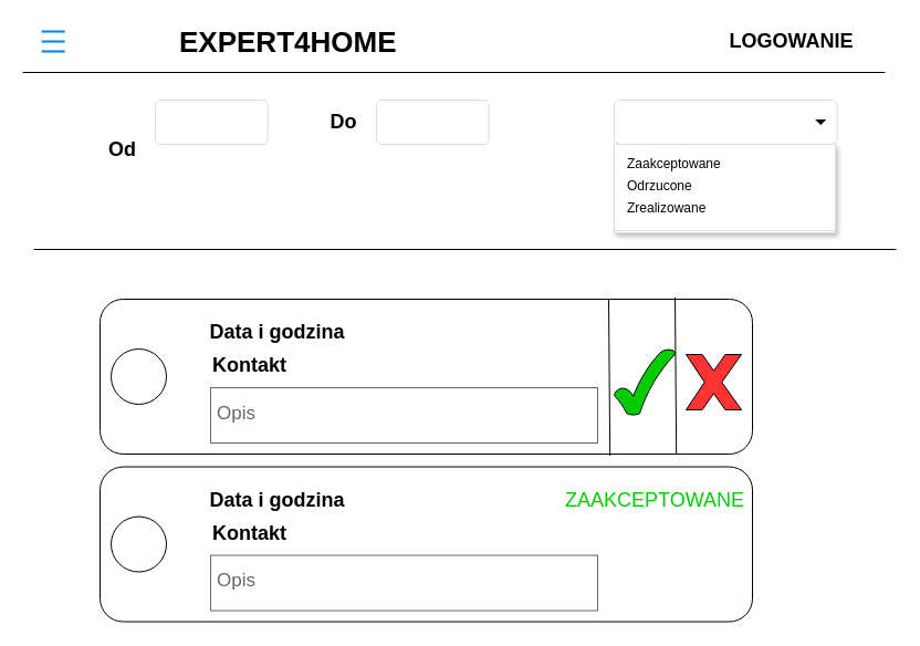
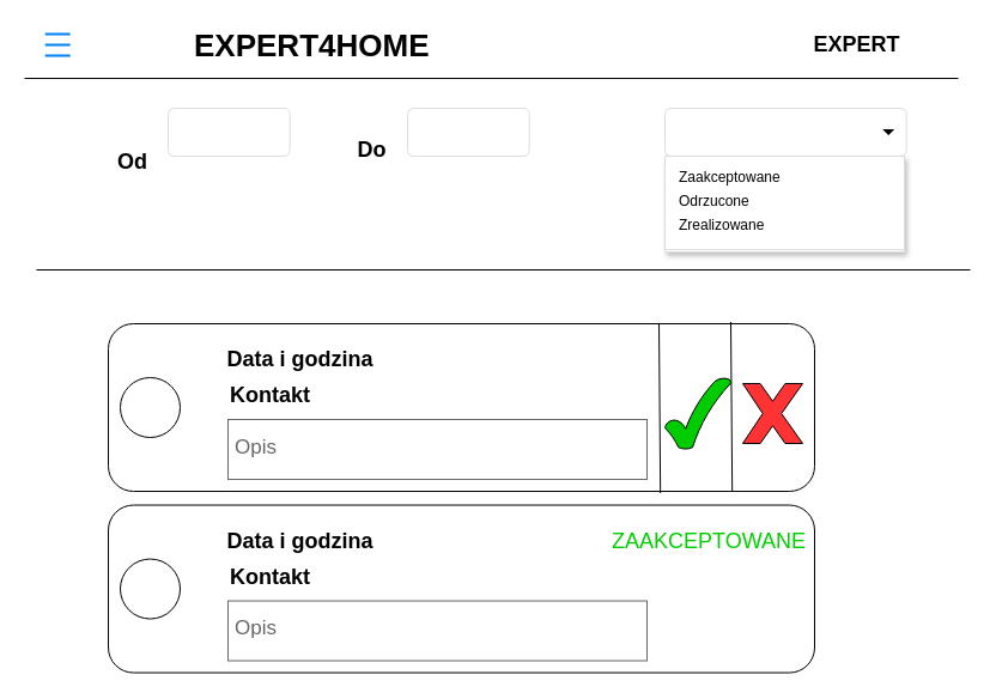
  <mxCell id="0" />
  <mxCell id="1" parent="0" />
  <mxCell id="2" value="EXPERT4HOME" style="text;spacingTop=-5;fontSize=26;fontStyle=1;" parent="1" vertex="1"><mxGeometry x="160" y="20" width="230" height="20" as="geometry" /></mxCell>
  <mxCell id="3" value="" style="line;strokeWidth=1" parent="1" vertex="1"><mxGeometry x="20" y="60" width="780" height="10" as="geometry" /></mxCell>
- <mxCell id="4" value="LOGOWANIE" style="text;html=1;align=center;verticalAlign=middle;resizable=0;points=[];autosize=1;fontStyle=1;fontSize=18;" parent="1" vertex="1"><mxGeometry x="650" y="22" width="130" height="30" as="geometry" /></mxCell>
+ <mxCell id="4" value="EXPERT" style="text;html=1;align=center;verticalAlign=middle;resizable=0;points=[];autosize=1;fontStyle=1;fontSize=18;" parent="1" vertex="1"><mxGeometry x="650" y="22" width="130" height="30" as="geometry" /></mxCell>
  <mxCell id="5" value="" style="html=1;verticalLabelPosition=bottom;align=center;labelBackgroundColor=#ffffff;verticalAlign=top;strokeWidth=2;strokeColor=#0080F0;shadow=0;dashed=0;shape=mxgraph.ios7.icons.most_viewed;pointerEvents=1;fontFamily=Times New Roman;fontSize=18;" parent="1" vertex="1"><mxGeometry x="30" y="25.6" width="28.2" height="22.8" as="geometry" /></mxCell>
  <mxCell id="6" value="" style="html=1;shadow=0;dashed=0;shape=mxgraph.bootstrap.rrect;rSize=5;strokeColor=#dddddd;spacingRight=10;fontSize=16;fillColor=#FFFFFF;align=left;spacingLeft=10;whiteSpace=wrap;" parent="1" vertex="1"><mxGeometry x="555" y="90" width="201.67" height="40" as="geometry" /></mxCell>
  <mxCell id="7" value="" style="shape=triangle;direction=south;fillColor=#000000;strokeColor=none;perimeter=none;" parent="6" vertex="1"><mxGeometry x="1" y="0.5" width="10" height="5" relative="1" as="geometry"><mxPoint x="-20" y="-2.5" as="offset" /></mxGeometry></mxCell>
  <mxCell id="8" value="" style="html=1;shadow=0;dashed=0;shape=mxgraph.bootstrap.rect;fillColor=#ffffff;strokeColor=#dddddd;shadow=1;fontFamily=Times New Roman;fontSize=18;" parent="1" vertex="1"><mxGeometry x="555" y="130" width="200" height="80" as="geometry" /></mxCell>
  <mxCell id="9" value="Zaakceptowane" style="html=1;shadow=0;dashed=0;shape=mxgraph.bootstrap.rect;strokeColor=none;spacingLeft=10;align=left;fillColor=none;whiteSpace=wrap;resizeWidth=1;" parent="8" vertex="1"><mxGeometry width="200" height="20" relative="1" as="geometry"><mxPoint y="8" as="offset" /></mxGeometry></mxCell>
  <mxCell id="10" value="Odrzucone" style="html=1;shadow=0;dashed=0;shape=mxgraph.bootstrap.rect;strokeColor=none;spacingLeft=10;align=left;fillColor=none;whiteSpace=wrap;resizeWidth=1;" parent="8" vertex="1"><mxGeometry width="200" height="20" relative="1" as="geometry"><mxPoint y="28" as="offset" /></mxGeometry></mxCell>
  <mxCell id="11" value="&lt;font color=&quot;#000000&quot;&gt;Zrealizowane&lt;/font&gt;" style="html=1;shadow=0;dashed=0;shape=mxgraph.bootstrap.rect;strokeColor=none;spacingLeft=10;align=left;fillColor=none;fontColor=#dddddd;whiteSpace=wrap;resizeWidth=1;" parent="8" vertex="1"><mxGeometry width="200" height="20" relative="1" as="geometry"><mxPoint y="48" as="offset" /></mxGeometry></mxCell>
  <mxCell id="12" value="" style="shape=line;strokeColor=#dddddd;perimeter=none;resizeWidth=1;" parent="8" vertex="1"><mxGeometry width="200" height="20" relative="1" as="geometry"><mxPoint y="68" as="offset" /></mxGeometry></mxCell>
  <mxCell id="13" value="" style="rounded=1;whiteSpace=wrap;html=1;fontSize=18;" parent="1" vertex="1"><mxGeometry x="90" y="270" width="590" height="140" as="geometry" /></mxCell>
  <mxCell id="14" value="Opis" style="strokeWidth=1;shadow=0;dashed=0;align=center;html=1;shape=mxgraph.mockup.text.textBox;fontColor=#666666;align=left;fontSize=17;spacingLeft=4;spacingTop=-3;strokeColor=#666666;mainText=" parent="1" vertex="1"><mxGeometry x="190" y="350" width="350" height="50" as="geometry" /></mxCell>
  <mxCell id="15" value="" style="html=1;shadow=0;dashed=0;shape=mxgraph.bootstrap.rrect;rSize=5;strokeColor=#dddddd;spacingRight=10;fontSize=16;fillColor=#FFFFFF;align=left;spacingLeft=10;whiteSpace=wrap;" vertex="1" parent="1"><mxGeometry x="340" y="90" width="101.67" height="40" as="geometry" /></mxCell>
  <mxCell id="16" value="" style="html=1;shadow=0;dashed=0;shape=mxgraph.bootstrap.rrect;rSize=5;strokeColor=#dddddd;spacingRight=10;fontSize=16;fillColor=#FFFFFF;align=left;spacingLeft=10;whiteSpace=wrap;" vertex="1" parent="1"><mxGeometry x="140" y="90" width="101.67" height="40" as="geometry" /></mxCell>
  <mxCell id="17" value="Od" style="text;html=1;align=center;verticalAlign=middle;resizable=0;points=[];autosize=1;fontStyle=1;fontSize=18;" vertex="1" parent="1"><mxGeometry x="90" y="120" width="40" height="30" as="geometry" /></mxCell>
- <mxCell id="18" value="Do" style="text;html=1;align=center;verticalAlign=middle;resizable=0;points=[];autosize=1;fontStyle=1;fontSize=18;" vertex="1" parent="1"><mxGeometry x="290" y="95" width="40" height="30" as="geometry" /></mxCell>
+ <mxCell id="18" value="Do" style="text;html=1;align=center;verticalAlign=middle;resizable=0;points=[];autosize=1;fontStyle=1;fontSize=18;" vertex="1" parent="1"><mxGeometry x="290" y="110" width="40" height="30" as="geometry" /></mxCell>
  <mxCell id="19" value="" style="line;strokeWidth=1" vertex="1" parent="1"><mxGeometry x="30" y="220" width="780" height="10" as="geometry" /></mxCell>
  <mxCell id="20" value="" style="ellipse;whiteSpace=wrap;html=1;aspect=fixed;" vertex="1" parent="1"><mxGeometry x="100" y="315" width="50" height="50" as="geometry" /></mxCell>
  <mxCell id="21" value="Data i godzina" style="text;html=1;align=center;verticalAlign=middle;resizable=0;points=[];autosize=1;fontStyle=1;fontSize=18;" vertex="1" parent="1"><mxGeometry x="180" y="285" width="140" height="30" as="geometry" /></mxCell>
  <mxCell id="22" value="Kontakt" style="text;html=1;align=left;verticalAlign=middle;resizable=0;points=[];autosize=1;fontStyle=1;fontSize=18;" vertex="1" parent="1"><mxGeometry x="190" y="315" width="80" height="30" as="geometry" /></mxCell>
  <mxCell id="23" value="" style="endArrow=none;html=1;entryX=0.862;entryY=-0.004;entryDx=0;entryDy=0;entryPerimeter=0;exitX=0.864;exitY=1.007;exitDx=0;exitDy=0;exitPerimeter=0;" edge="1" parent="1"><mxGeometry width="50" height="50" relative="1" as="geometry"><mxPoint x="551.18" y="411.54" as="sourcePoint" /><mxPoint x="550" y="270" as="targetPoint" /></mxGeometry></mxCell>
  <mxCell id="24" value="" style="endArrow=none;html=1;entryX=0.862;entryY=-0.004;entryDx=0;entryDy=0;entryPerimeter=0;exitX=0.864;exitY=1.007;exitDx=0;exitDy=0;exitPerimeter=0;" edge="1" parent="1"><mxGeometry width="50" height="50" relative="1" as="geometry"><mxPoint x="611.18" y="410" as="sourcePoint" /><mxPoint x="610" y="268.46" as="targetPoint" /></mxGeometry></mxCell>
  <mxCell id="25" value="" style="verticalLabelPosition=bottom;verticalAlign=top;html=1;shape=mxgraph.basic.tick;labelBackgroundColor=none;fontSize=18;fontColor=#FF3333;align=center;fillColor=#00CC00;" vertex="1" parent="1"><mxGeometry x="555" y="315" width="55" height="60" as="geometry" /></mxCell>
  <mxCell id="26" value="" style="verticalLabelPosition=bottom;verticalAlign=top;html=1;shape=mxgraph.basic.x;labelBackgroundColor=none;fillColor=#FF3333;fontSize=18;fontColor=#FF3333;align=center;" vertex="1" parent="1"><mxGeometry x="620" y="320" width="50" height="50" as="geometry" /></mxCell>
  <mxCell id="27" value="" style="rounded=1;whiteSpace=wrap;html=1;fontSize=18;" vertex="1" parent="1"><mxGeometry x="90" y="421.54" width="590" height="140" as="geometry" /></mxCell>
  <mxCell id="28" value="Opis" style="strokeWidth=1;shadow=0;dashed=0;align=center;html=1;shape=mxgraph.mockup.text.textBox;fontColor=#666666;align=left;fontSize=17;spacingLeft=4;spacingTop=-3;strokeColor=#666666;mainText=" vertex="1" parent="1"><mxGeometry x="190" y="501.54" width="350" height="50" as="geometry" /></mxCell>
  <mxCell id="29" value="" style="ellipse;whiteSpace=wrap;html=1;aspect=fixed;" vertex="1" parent="1"><mxGeometry x="100" y="466.54" width="50" height="50" as="geometry" /></mxCell>
  <mxCell id="30" value="Data i godzina" style="text;html=1;align=center;verticalAlign=middle;resizable=0;points=[];autosize=1;fontStyle=1;fontSize=18;" vertex="1" parent="1"><mxGeometry x="180" y="436.54" width="140" height="30" as="geometry" /></mxCell>
  <mxCell id="31" value="Kontakt" style="text;html=1;align=left;verticalAlign=middle;resizable=0;points=[];autosize=1;fontStyle=1;fontSize=18;" vertex="1" parent="1"><mxGeometry x="190" y="466.54" width="80" height="30" as="geometry" /></mxCell>
  <mxCell id="32" value="ZAAKCEPTOWANE" style="text;html=1;strokeColor=none;fillColor=none;align=center;verticalAlign=middle;whiteSpace=wrap;rounded=0;labelBackgroundColor=none;fontSize=18;fontColor=#00CC00;" vertex="1" parent="1"><mxGeometry x="502.5" y="421.54" width="177.5" height="60.19" as="geometry" /></mxCell>
